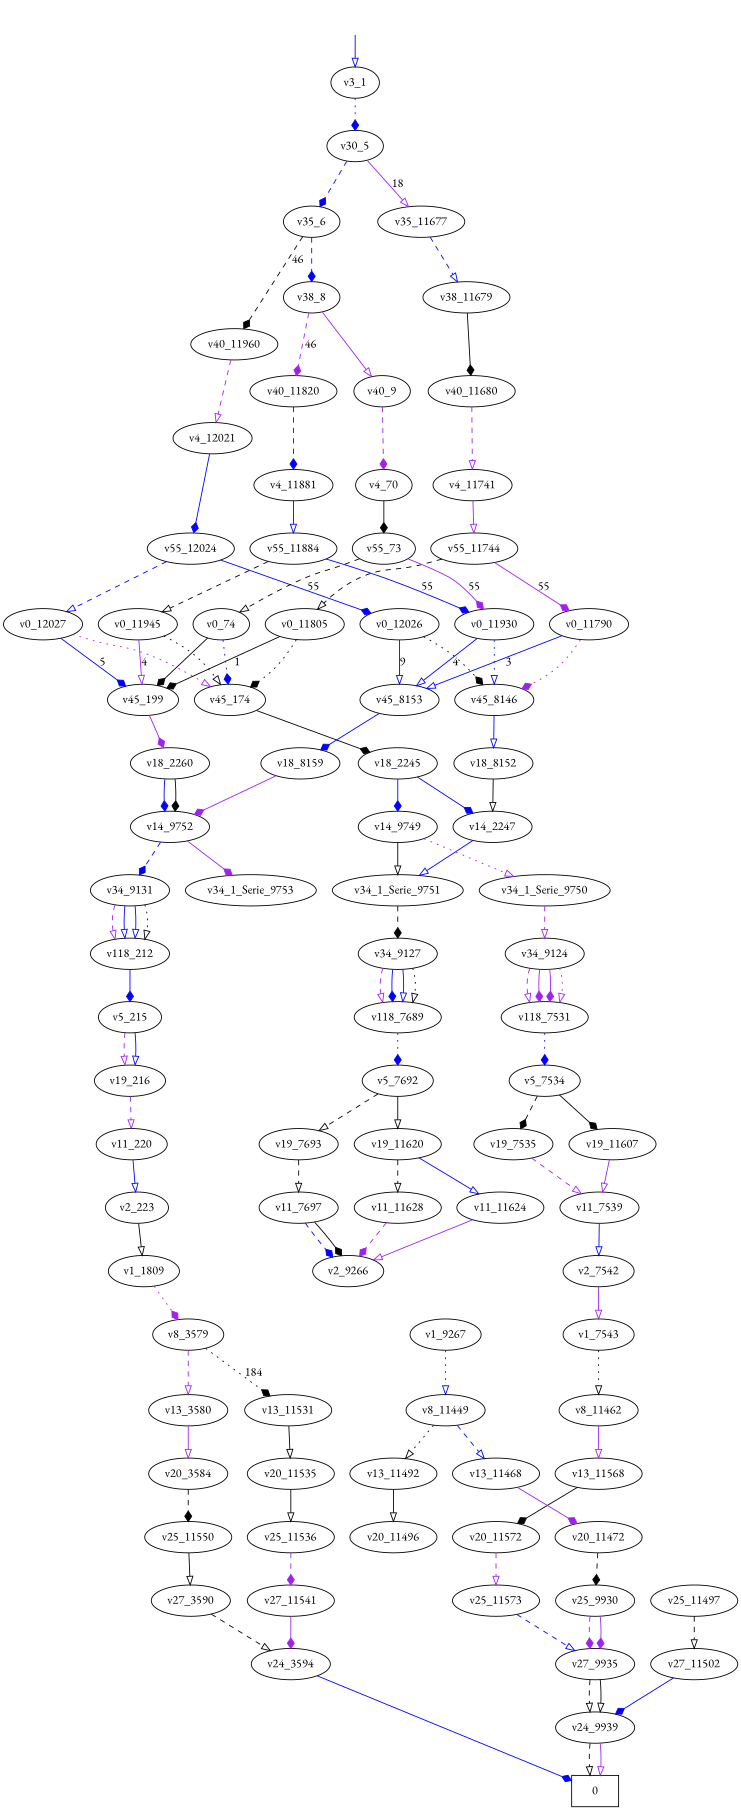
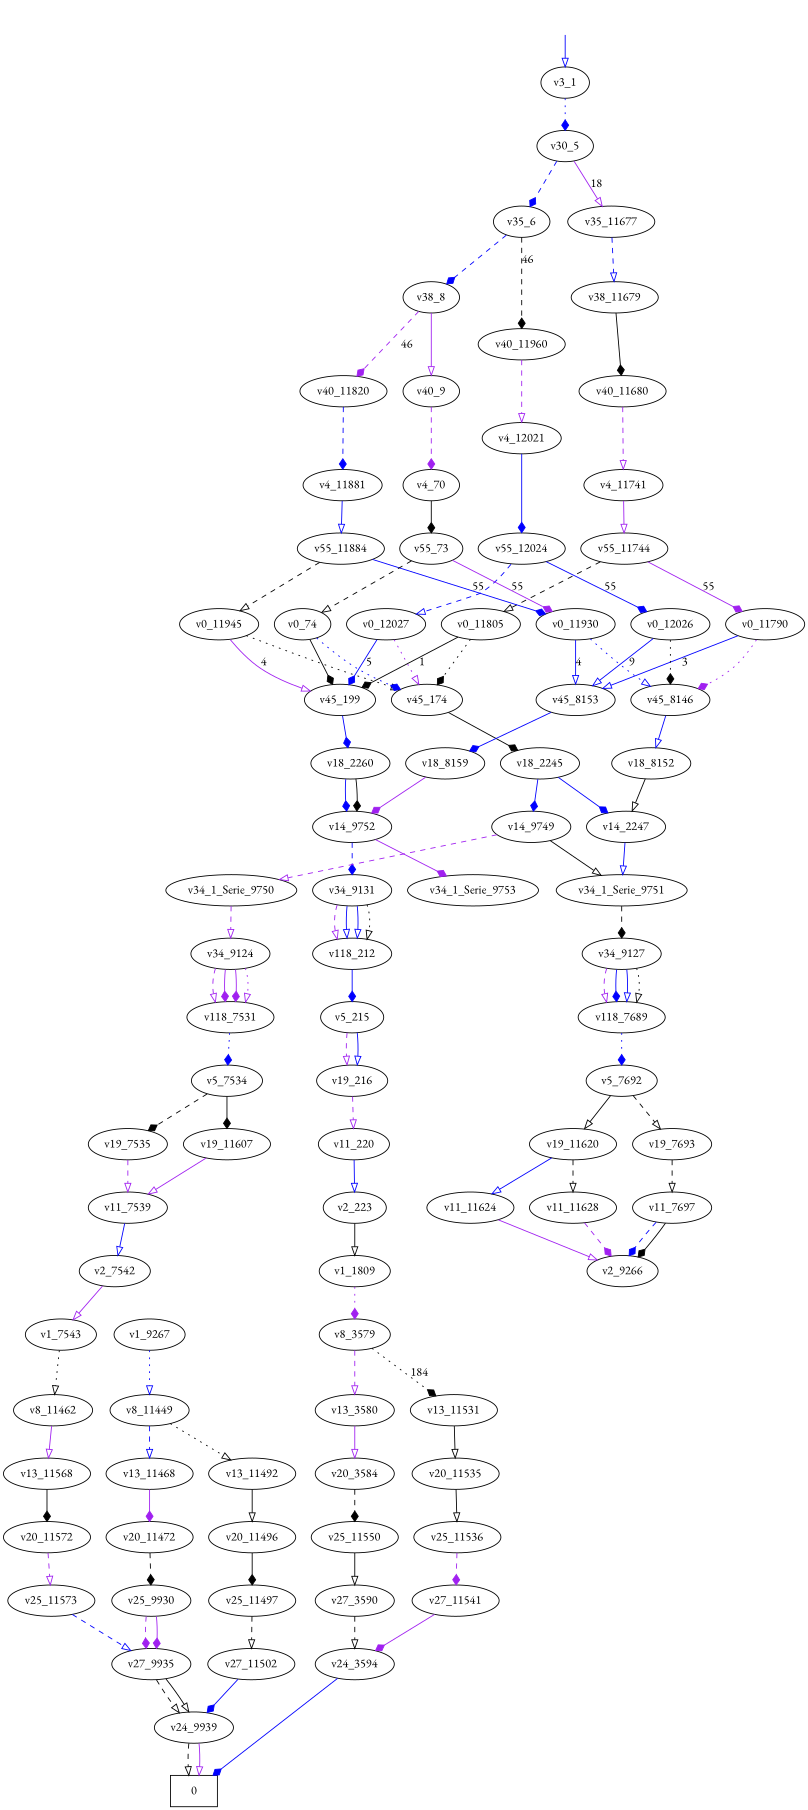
  digraph {
    fontname="EB Garamond"
    node [fontname="EB Garamond"]
    edge [arrowhead=onormal color=black fontname="EB Garamond"]
    n1 [label=" " shape=plaintext]
    n2 [label=v3_1]
    n3 [label=v30_5]
    n4 [label=v35_6]
    n5 [label=v35_11677]
    n6 [label=0 shape=box]
    n7 [label=v38_8]
    n8 [label=v40_11960]
    n9 [label=v38_11679]
    n10 [label=v40_11820]
    n11 [label=v40_9]
    n12 [label=v40_11680]
    n13 [label=v4_11881]
    n14 [label=v4_70]
    n15 [label=v4_12021]
    n16 [label=v4_11741]
    n17 [label=v55_12024]
    n18 [label=v55_11744]
    n19 [label=v55_11884]
    n20 [label=v55_73]
    n21 [label=v0_11805]
    n22 [label=v0_11790]
    n23 [label=v0_11930]
    n24 [label=v0_11945]
    n25 [label=v0_12027]
    n26 [label=v0_12026]
    n27 [label=v0_74]
    n28 [label=v45_199]
    n29 [label=v45_174]
    n30 [label=v45_8153]
    n31 [label=v45_8146]
    n32 [label=v18_2260]
    n33 [label=v18_2245]
    n34 [label=v18_8159]
    n35 [label=v18_8152]
    n36 [label=v14_9752]
    n37 [label=v14_9749]
    n38 [label=v14_2247]
    n39 [label=v34_1_Serie_9753]
    n40 [label=v34_9131]
    n41 [label=v34_1_Serie_9751]
    n42 [label=v34_1_Serie_9750]
    n43 [label=v34_9127]
    n44 [label=v34_9124]
    n45 [label=v118_212]
    n46 [label=v118_7689]
    n47 [label=v118_7531]
    n48 [label=v5_215]
    n49 [label=v5_7534]
    n50 [label=v5_7692]
    n51 [label=v19_7693]
    n52 [label=v19_11620]
    n53 [label=v19_7535]
    n54 [label=v19_11607]
    n55 [label=v19_216]
    n56 [label=v11_220]
    n57 [label=v11_7539]
    n58 [label=v11_7697]
    n59 [label=v11_11628]
    n60 [label=v11_11624]
    n61 [label=v2_223]
    n62 [label=v2_7542]
    n63 [label=v2_9266]
    n64 [label=v1_1809]
    n65 [label=v1_7543]
    n66 [label=v1_9267]
    n67 [label=v8_11449]
    n68 [label=v8_3579]
    n69 [label=v8_11462]
    n70 [label=v13_11568]
    n71 [label=v13_11468]
    n72 [label=v13_11492]
    n73 [label=v13_3580]
    n74 [label=v13_11531]
    n75 [label=v20_11472]
    n76 [label=v20_11496]
    n77 [label=v20_11572]
    n78 [label=v20_3584]
    n79 [label=v20_11535]
    n80 [label=v25_11573]
    n81 [label=v25_9930]
    n82 [label=v25_11497]
    n83 [label=v25_11550]
    n84 [label=v25_11536]
    n85 [label=v27_9935]
    n86 [label=v27_3590]
    n87 [label=v27_11502]
    n88 [label=v27_11541]
    n89 [label=v24_9939]
    n90 [label=v24_3594]
    n1 -> n2 [color=blue]
    n2 -> n3 [arrowhead=diamond color=blue style=dotted]
    n3 -> n4 [arrowhead=diamond color=blue style=dashed]
    n3 -> n5 [color=purple label=18]
    n4 -> n7 [arrowhead=diamond color=blue style=dashed]
    n4 -> n8 [arrowhead=diamond label=46 style=dashed]
    n5 -> n9 [color=blue style=dashed]
    n7 -> n10 [arrowhead=diamond color=purple label=46 style=dashed]
    n7 -> n11 [color=purple]
    n8 -> n15 [color=purple style=dashed]
    n9 -> n12 [arrowhead=diamond]
    n10 -> n13 [arrowhead=diamond color=blue style=dashed]
    n11 -> n14 [arrowhead=diamond color=purple style=dashed]
    n12 -> n16 [color=purple style=dashed]
    n13 -> n19 [color=blue]
    n14 -> n20 [arrowhead=diamond]
    n15 -> n17 [arrowhead=diamond color=blue]
    n16 -> n18 [color=purple]
    n17 -> n25 [color=blue style=dashed]
    n17 -> n26 [arrowhead=diamond color=blue label=55]
    n18 -> n21 [style=dashed]
    n18 -> n22 [arrowhead=diamond color=purple label=55]
    n19 -> n23 [arrowhead=diamond color=blue label=55]
    n19 -> n24 [style=dashed]
    n20 -> n23 [arrowhead=diamond color=purple label=55]
    n20 -> n27 [style=dashed]
    n21 -> n28 [arrowhead=diamond label=1]
    n21 -> n29 [arrowhead=diamond style=dotted]
    n22 -> n30 [color=blue label=3]
    n22 -> n31 [arrowhead=diamond color=purple style=dotted]
    n23 -> n30 [color=blue label=4]
    n23 -> n31 [color=blue style=dotted]
    n24 -> n28 [color=purple label=4]
    n24 -> n29 [style=dotted]
    n25 -> n28 [arrowhead=diamond color=blue label=5]
    n25 -> n29 [color=purple style=dotted]
    n26 -> n30 [color=blue label=9]
    n26 -> n31 [arrowhead=diamond style=dotted]
    n27 -> n28 [arrowhead=diamond]
    n27 -> n29 [arrowhead=diamond color=blue style=dotted]
-   n28 -> n32 [arrowhead=diamond color=purple]
+   n28 -> n32 [arrowhead=diamond color=blue]
    n29 -> n33 [arrowhead=diamond]
    n30 -> n34 [arrowhead=diamond color=blue]
    n31 -> n35 [color=blue]
    n32 -> n36 [arrowhead=diamond color=blue]
    n32 -> n36 [arrowhead=diamond]
    n33 -> n37 [arrowhead=diamond color=blue]
    n33 -> n38 [arrowhead=diamond color=blue]
    n34 -> n36 [arrowhead=diamond color=purple]
    n35 -> n38
    n36 -> n39 [arrowhead=diamond color=purple]
    n36 -> n40 [arrowhead=diamond color=blue style=dashed]
    n37 -> n41
-   n37 -> n42 [color=purple style=dotted]
+   n37 -> n42 [color=purple style=dashed]
    n38 -> n41 [color=blue]
    n40 -> n45 [color=purple style=dashed]
    n40 -> n45 [color=blue]
    n40 -> n45 [color=blue]
    n40 -> n45 [style=dotted]
    n41 -> n43 [arrowhead=diamond style=dashed]
    n42 -> n44 [color=purple style=dashed]
    n43 -> n46 [color=purple style=dashed]
    n43 -> n46 [arrowhead=diamond color=blue]
    n43 -> n46 [color=blue]
    n43 -> n46 [style=dotted]
    n44 -> n47 [color=purple style=dashed]
    n44 -> n47 [arrowhead=diamond color=purple]
    n44 -> n47 [arrowhead=diamond color=purple]
    n44 -> n47 [color=purple style=dotted]
    n45 -> n48 [arrowhead=diamond color=blue]
    n46 -> n50 [arrowhead=diamond color=blue style=dotted]
    n47 -> n49 [arrowhead=diamond color=blue style=dotted]
    n48 -> n55 [color=purple style=dashed]
    n48 -> n55 [color=blue]
    n49 -> n53 [arrowhead=diamond style=dashed]
    n49 -> n54 [arrowhead=diamond]
    n50 -> n51 [style=dashed]
    n50 -> n52
    n51 -> n58 [style=dashed]
    n52 -> n59 [style=dashed]
    n52 -> n60 [color=blue]
    n53 -> n57 [color=purple style=dashed]
    n54 -> n57 [color=purple]
    n55 -> n56 [color=purple style=dashed]
    n56 -> n61 [color=blue]
    n57 -> n62 [color=blue]
    n58 -> n63 [arrowhead=diamond color=blue style=dashed]
    n58 -> n63 [arrowhead=diamond]
    n59 -> n63 [arrowhead=diamond color=purple style=dashed]
    n60 -> n63 [color=purple]
    n61 -> n64
    n62 -> n65 [color=purple]
    n64 -> n68 [arrowhead=diamond color=purple style=dotted]
    n65 -> n69 [style=dotted]
    n66 -> n67 [color=blue style=dotted]
    n67 -> n71 [color=blue style=dashed]
    n67 -> n72 [style=dotted]
    n68 -> n73 [color=purple style=dashed]
    n68 -> n74 [arrowhead=diamond label=184 style=dotted]
    n69 -> n70 [color=purple]
    n70 -> n77 [arrowhead=diamond]
    n71 -> n75 [arrowhead=diamond color=purple]
    n72 -> n76
    n73 -> n78 [color=purple]
    n74 -> n79
    n75 -> n81 [arrowhead=diamond style=dashed]
+   n76 -> n82 [arrowhead=diamond]
    n77 -> n80 [color=purple style=dashed]
    n78 -> n83 [arrowhead=diamond style=dashed]
    n79 -> n84
    n80 -> n85 [color=blue style=dashed]
    n81 -> n85 [arrowhead=diamond color=purple style=dashed]
    n81 -> n85 [arrowhead=diamond color=purple]
    n82 -> n87 [style=dashed]
    n83 -> n86
    n84 -> n88 [arrowhead=diamond color=purple style=dashed]
    n85 -> n89 [style=dashed]
    n85 -> n89
    n86 -> n90 [style=dashed]
    n87 -> n89 [arrowhead=diamond color=blue]
    n88 -> n90 [arrowhead=diamond color=purple]
    n89 -> n6 [style=dashed]
    n89 -> n6 [color=purple]
    n90 -> n6 [arrowhead=diamond color=blue]
  }
